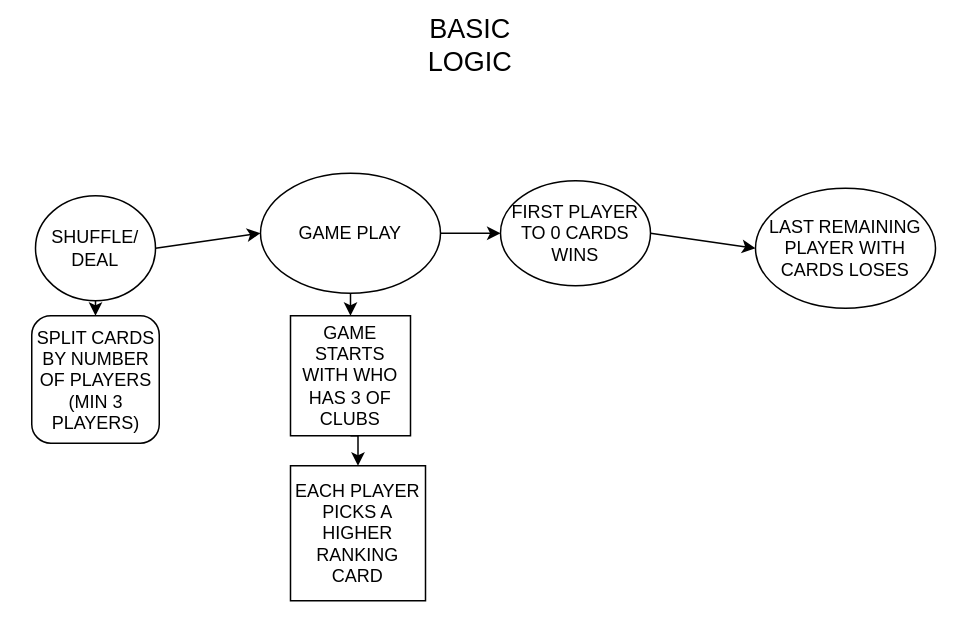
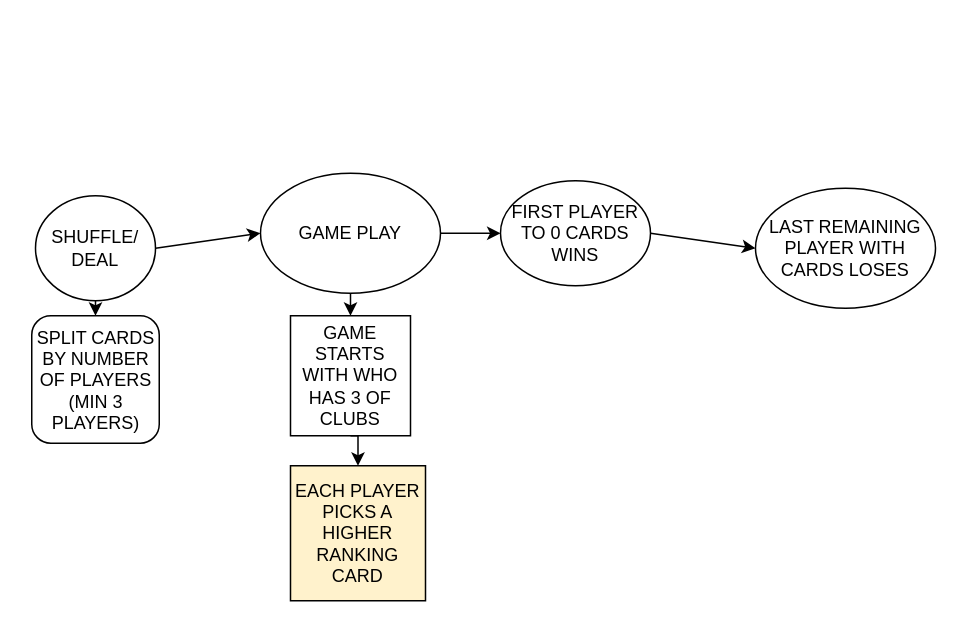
  <mxCell id="0" />
  <mxCell id="1" parent="0" />
  <mxCell id="2" style="edgeStyle=orthogonalEdgeStyle;rounded=0;orthogonalLoop=1;jettySize=auto;html=1;exitX=0.5;exitY=1;exitDx=0;exitDy=0;entryX=0.5;entryY=0;entryDx=0;entryDy=0;" edge="1" parent="1" source="3" target="8"><mxGeometry relative="1" as="geometry" /></mxCell>
  <mxCell id="3" value="SHUFFLE/ DEAL" style="ellipse;whiteSpace=wrap;html=1;" vertex="1" parent="1"><mxGeometry x="23" y="130" width="80" height="70" as="geometry" /></mxCell>
  <mxCell id="4" value="" style="endArrow=classic;html=1;exitX=1;exitY=0.5;exitDx=0;exitDy=0;entryX=0;entryY=0.5;entryDx=0;entryDy=0;" edge="1" parent="1" source="3" target="13"><mxGeometry width="50" height="50" relative="1" as="geometry"><mxPoint x="403" y="130" as="sourcePoint" /><mxPoint x="173" y="150" as="targetPoint" /></mxGeometry></mxCell>
  <mxCell id="5" value="FIRST PLAYER TO 0 CARDS&lt;br&gt;WINS" style="ellipse;whiteSpace=wrap;html=1;" vertex="1" parent="1"><mxGeometry x="333" y="120" width="100" height="70" as="geometry" /></mxCell>
  <mxCell id="6" value="LAST REMAINING PLAYER WITH CARDS LOSES" style="ellipse;whiteSpace=wrap;html=1;" vertex="1" parent="1"><mxGeometry x="503" y="125" width="120" height="80" as="geometry" /></mxCell>
  <mxCell id="7" value="" style="endArrow=classic;html=1;exitX=1;exitY=0.5;exitDx=0;exitDy=0;entryX=0;entryY=0.5;entryDx=0;entryDy=0;" edge="1" parent="1" source="5" target="6"><mxGeometry width="50" height="50" relative="1" as="geometry"><mxPoint x="493" y="290" as="sourcePoint" /><mxPoint x="543" y="240" as="targetPoint" /></mxGeometry></mxCell>
  <mxCell id="8" value="SPLIT CARDS BY NUMBER OF PLAYERS&lt;br&gt;(MIN 3 PLAYERS)" style="whiteSpace=wrap;html=1;aspect=fixed;rounded=1;" vertex="1" parent="1"><mxGeometry x="20.5" y="210" width="85" height="85" as="geometry" /></mxCell>
  <mxCell id="9" style="edgeStyle=orthogonalEdgeStyle;rounded=0;orthogonalLoop=1;jettySize=auto;html=1;exitX=0.5;exitY=1;exitDx=0;exitDy=0;entryX=0.5;entryY=0;entryDx=0;entryDy=0;" edge="1" parent="1" source="10" target="14"><mxGeometry relative="1" as="geometry" /></mxCell>
  <mxCell id="10" value="GAME STARTS WITH WHO HAS 3 OF CLUBS" style="whiteSpace=wrap;html=1;aspect=fixed;" vertex="1" parent="1"><mxGeometry x="193" y="210" width="80" height="80" as="geometry" /></mxCell>
  <mxCell id="11" style="edgeStyle=orthogonalEdgeStyle;rounded=0;orthogonalLoop=1;jettySize=auto;html=1;exitX=1;exitY=0.5;exitDx=0;exitDy=0;" edge="1" parent="1" source="13" target="5"><mxGeometry relative="1" as="geometry" /></mxCell>
  <mxCell id="12" style="edgeStyle=orthogonalEdgeStyle;rounded=0;orthogonalLoop=1;jettySize=auto;html=1;exitX=0.5;exitY=1;exitDx=0;exitDy=0;entryX=0.5;entryY=0;entryDx=0;entryDy=0;" edge="1" parent="1" source="13" target="10"><mxGeometry relative="1" as="geometry" /></mxCell>
  <mxCell id="13" value="GAME PLAY" style="ellipse;whiteSpace=wrap;html=1;" vertex="1" parent="1"><mxGeometry x="173" y="115" width="120" height="80" as="geometry" /></mxCell>
- <mxCell id="14" value="EACH PLAYER PICKS A HIGHER RANKING CARD" style="whiteSpace=wrap;html=1;aspect=fixed;" vertex="1" parent="1"><mxGeometry x="193" y="310" width="90" height="90" as="geometry" /></mxCell>
- <mxCell id="15" value="&lt;font style=&quot;font-size: 18px&quot;&gt;BASIC LOGIC&lt;/font&gt;" style="text;html=1;strokeColor=none;fillColor=none;align=center;verticalAlign=middle;whiteSpace=wrap;rounded=0;" vertex="1" parent="1"><mxGeometry x="293" y="20" width="40" height="20" as="geometry" /></mxCell>
+ <mxCell id="14" value="EACH PLAYER PICKS A HIGHER RANKING CARD" style="whiteSpace=wrap;html=1;aspect=fixed;fillColor=#fff2cc;" vertex="1" parent="1"><mxGeometry x="193" y="310" width="90" height="90" as="geometry" /></mxCell>
